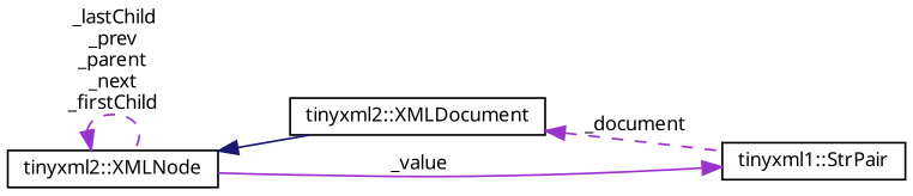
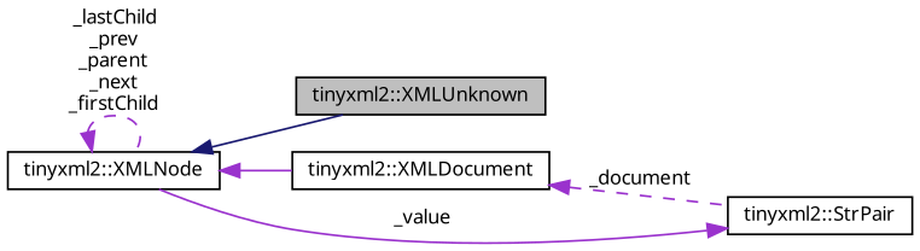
  digraph {
    fontname="Noto Sans"
    rankdir=LR
    node [color=black fillcolor=white fontname="Noto Sans" fontsize=10 shape=record style=filled]
    edge [color=darkorchid3 dir=back fontname="Noto Sans" fontsize=10 labelfontname=Helvetica labelfontsize=10 style=solid]
+   n1 [fillcolor=grey75 fontcolor=black height=0.2 label="tinyxml2::XMLUnknown" width=0.4]
    n2 [height=0.2 label="tinyxml2::XMLNode" width=0.4]
    n3 [height=0.2 label="tinyxml2::XMLDocument" width=0.4]
-   n4 [height=0.2 label="tinyxml1::StrPair" width=0.4]
+   n4 [height=0.2 label="tinyxml2::StrPair" width=0.4]
+   n2 -> n1 [color=midnightblue]
    n2 -> n2 [label=" _lastChild\n_prev\n_parent\n_next\n_firstChild" style=dashed]
-   n2 -> n3 [color=midnightblue]
+   n2 -> n3
    n3 -> n4 [label=" _document" style=dashed]
    n4 -> n2 [label=" _value"]
  }
